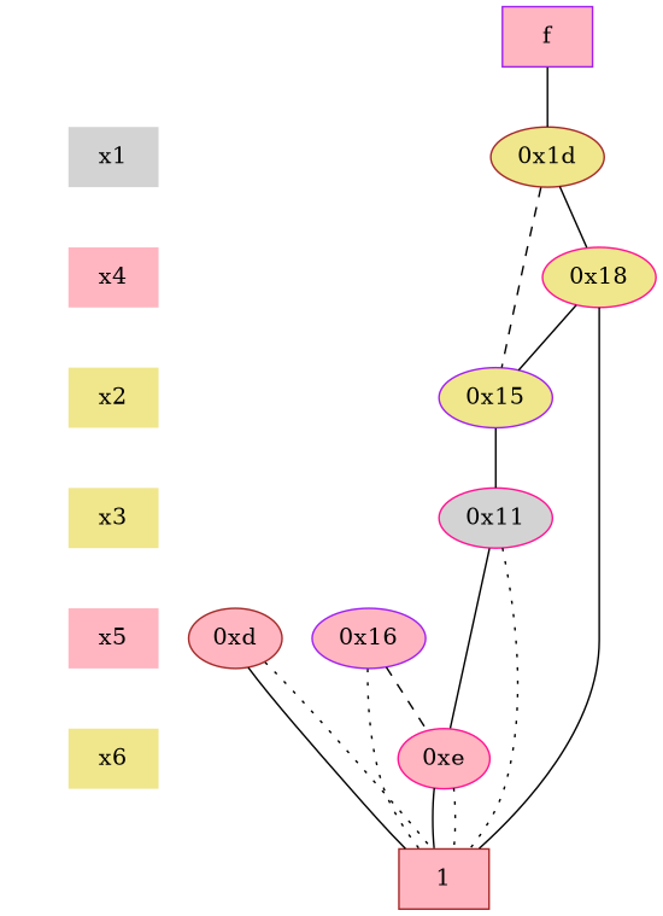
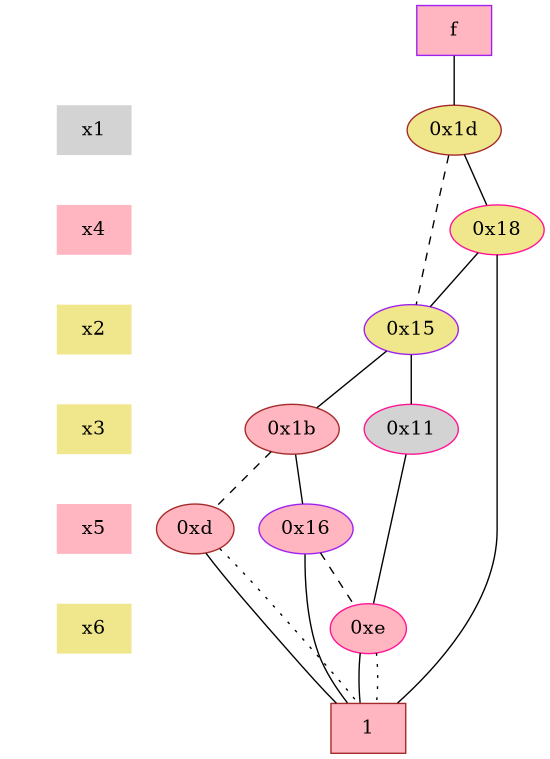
  digraph {
    node [style=filled color=brown fillcolor=lightpink]
    edge [dir=none]
    "CONST NODES" [shape=plaintext style=invis color="" fillcolor=""]
    " x1 " [fillcolor=lightgrey shape=plaintext]
    " x4 " [color=purple shape=plaintext]
    " x2 " [color=deeppink fillcolor=khaki shape=plaintext]
    " x3 " [color=purple fillcolor=khaki shape=plaintext]
    " x5 " [color=purple shape=plaintext]
    " x6 " [fillcolor=khaki shape=plaintext]
    "  f  " [color=purple shape=box]
    "0x1d" [fillcolor=khaki]
    "0x18" [color=deeppink fillcolor=khaki]
    "0x15" [color=purple fillcolor=khaki]
+   "0x1b"
    "0x11" [color=deeppink fillcolor=lightgrey]
    "0xd"
    "0x16" [color=purple]
    "0xe" [color=deeppink]
    n17 [label=1 shape=box]
    subgraph sub_1 {
      "CONST NODES"
      " x1 "
      " x4 "
      " x2 "
      " x3 "
      " x5 "
      " x6 "
    }
    subgraph sub_2 {
      rank=same
      "  f  "
    }
    subgraph sub_3 {
      rank=same
      " x1 "
      "0x1d"
    }
    subgraph sub_4 {
      rank=same
      " x4 "
      "0x18"
    }
    subgraph sub_5 {
      rank=same
      " x2 "
      "0x15"
    }
    subgraph sub_6 {
      rank=same
      " x3 "
+     "0x1b"
      "0x11"
    }
    subgraph sub_7 {
      rank=same
      " x5 "
      "0xd"
      "0x16"
    }
    subgraph sub_8 {
      rank=same
      " x6 "
      "0xe"
    }
    subgraph sub_9 {
      rank=same
      "CONST NODES"
      subgraph sub_10 {
        rank=same
        n17
      }
    }
    " x1 " -> " x4 " [style=invis]
    " x4 " -> " x2 " [style=invis]
    " x2 " -> " x3 " [style=invis]
    " x3 " -> " x5 " [style=invis]
    " x5 " -> " x6 " [style=invis]
    " x6 " -> "CONST NODES" [style=invis]
    "  f  " -> "0x1d" [style=solid]
    "0x1d" -> "0x18"
    "0x1d" -> "0x15" [style=dashed]
    "0x18" -> "0x15" [style=solid]
    "0x18" -> n17
+   "0x15" -> "0x1b"
    "0x15" -> "0x11" [style=solid]
+   "0x1b" -> "0xd" [style=dashed]
+   "0x1b" -> "0x16"
    "0x11" -> "0xe"
-   "0x11" -> n17 [style=dotted]
    "0xd" -> n17
    "0xd" -> n17 [style=dotted]
    "0x16" -> "0xe" [style=dashed]
-   "0x16" -> n17 [style=dotted]
+   "0x16" -> n17
    "0xe" -> n17
    "0xe" -> n17 [style=dotted]
  }
